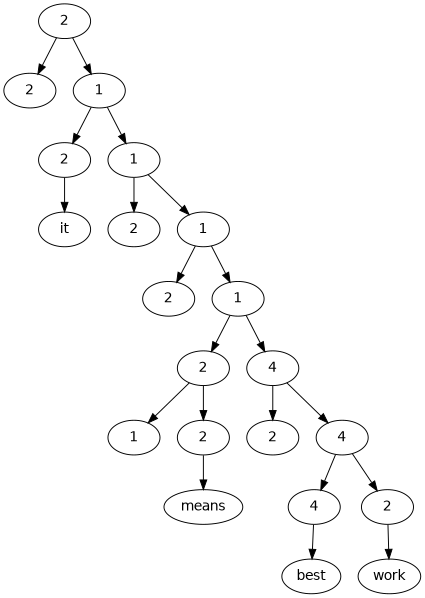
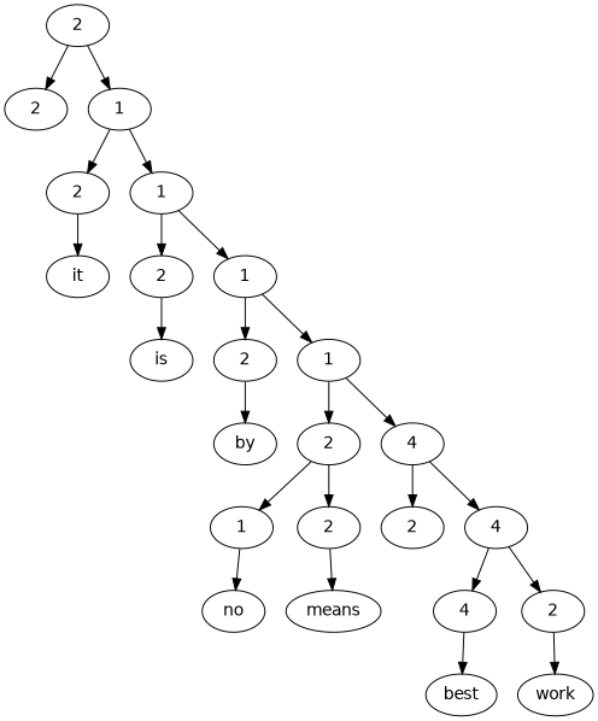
  digraph {
    fontname="DejaVu Sans"
    node [fontname="DejaVu Sans"]
    edge [fontname="DejaVu Sans"]
    n1 [label=2]
    n2 [label=2]
    n3 [label=1]
    n4 [label=2]
    n5 [label=1]
    n6 [label=it]
    n7 [label=2]
    n8 [label=1]
+   n9 [label=is]
    n10 [label=2]
    n11 [label=1]
+   n12 [label=by]
    n13 [label=2]
    n14 [label=4]
    n15 [label=1]
    n16 [label=2]
    n17 [label=2]
    n18 [label=4]
+   n19 [label=no]
    n20 [label=means]
    n21 [label=4]
    n22 [label=2]
    n23 [label=best]
    n24 [label=work]
    n1 -> n2
    n1 -> n3
    n3 -> n4
    n3 -> n5
    n4 -> n6
    n5 -> n7
    n5 -> n8
+   n7 -> n9
    n8 -> n10
    n8 -> n11
+   n10 -> n12
    n11 -> n13
    n11 -> n14
    n13 -> n15
    n13 -> n16
    n14 -> n17
    n14 -> n18
+   n15 -> n19
    n16 -> n20
    n18 -> n21
    n18 -> n22
    n21 -> n23
    n22 -> n24
  }
